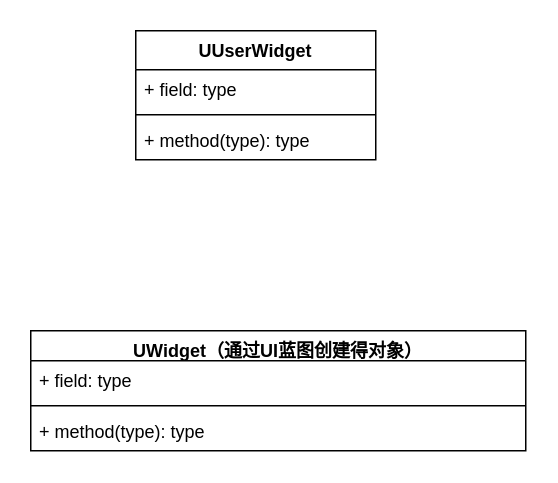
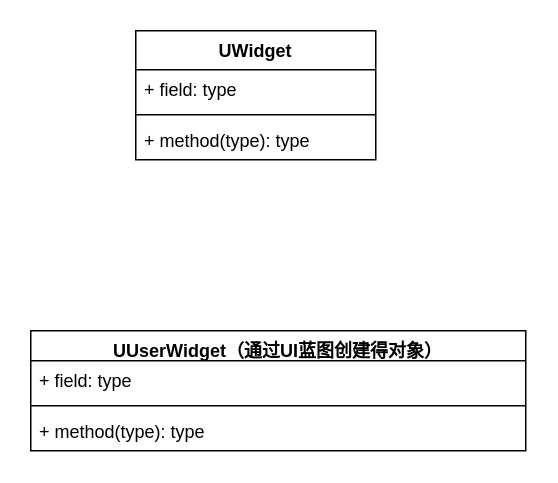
  <mxCell id="0" />
  <mxCell id="1" parent="0" />
- <mxCell id="2" value="UWidget&lt;span style=&quot;background-color: initial;&quot;&gt;（通过UI蓝图创建得对象）&lt;/span&gt;" style="swimlane;fontStyle=1;align=center;verticalAlign=top;childLayout=stackLayout;horizontal=1;startSize=20;horizontalStack=0;resizeParent=1;resizeParentMax=0;resizeLast=0;collapsible=1;marginBottom=0;whiteSpace=wrap;html=1;" vertex="1" parent="1"><mxGeometry x="20" y="220" width="330" height="80" as="geometry" /></mxCell>
+ <mxCell id="2" value="UUserWidget&lt;span style=&quot;background-color: initial;&quot;&gt;（通过UI蓝图创建得对象）&lt;/span&gt;" style="swimlane;fontStyle=1;align=center;verticalAlign=top;childLayout=stackLayout;horizontal=1;startSize=20;horizontalStack=0;resizeParent=1;resizeParentMax=0;resizeLast=0;collapsible=1;marginBottom=0;whiteSpace=wrap;html=1;" vertex="1" parent="1"><mxGeometry x="20" y="220" width="330" height="80" as="geometry" /></mxCell>
  <mxCell id="3" value="+ field: type" style="text;strokeColor=none;fillColor=none;align=left;verticalAlign=top;spacingLeft=4;spacingRight=4;overflow=hidden;rotatable=0;points=[[0,0.5],[1,0.5]];portConstraint=eastwest;whiteSpace=wrap;html=1;" vertex="1" parent="2"><mxGeometry y="20" width="330" height="26" as="geometry" /></mxCell>
  <mxCell id="4" value="" style="line;strokeWidth=1;fillColor=none;align=left;verticalAlign=middle;spacingTop=-1;spacingLeft=3;spacingRight=3;rotatable=0;labelPosition=right;points=[];portConstraint=eastwest;strokeColor=inherit;" vertex="1" parent="2"><mxGeometry y="46" width="330" height="8" as="geometry" /></mxCell>
  <mxCell id="5" value="+ method(type): type" style="text;strokeColor=none;fillColor=none;align=left;verticalAlign=top;spacingLeft=4;spacingRight=4;overflow=hidden;rotatable=0;points=[[0,0.5],[1,0.5]];portConstraint=eastwest;whiteSpace=wrap;html=1;" vertex="1" parent="2"><mxGeometry y="54" width="330" height="26" as="geometry" /></mxCell>
- <mxCell id="6" value="UUserWidget" style="swimlane;fontStyle=1;align=center;verticalAlign=top;childLayout=stackLayout;horizontal=1;startSize=26;horizontalStack=0;resizeParent=1;resizeParentMax=0;resizeLast=0;collapsible=1;marginBottom=0;whiteSpace=wrap;html=1;" vertex="1" parent="1"><mxGeometry x="90" y="20" width="160" height="86" as="geometry" /></mxCell>
+ <mxCell id="6" value="UWidget" style="swimlane;fontStyle=1;align=center;verticalAlign=top;childLayout=stackLayout;horizontal=1;startSize=26;horizontalStack=0;resizeParent=1;resizeParentMax=0;resizeLast=0;collapsible=1;marginBottom=0;whiteSpace=wrap;html=1;" vertex="1" parent="1"><mxGeometry x="90" y="20" width="160" height="86" as="geometry" /></mxCell>
  <mxCell id="7" value="+ field: type" style="text;strokeColor=none;fillColor=none;align=left;verticalAlign=top;spacingLeft=4;spacingRight=4;overflow=hidden;rotatable=0;points=[[0,0.5],[1,0.5]];portConstraint=eastwest;whiteSpace=wrap;html=1;" vertex="1" parent="6"><mxGeometry y="26" width="160" height="26" as="geometry" /></mxCell>
  <mxCell id="8" value="" style="line;strokeWidth=1;fillColor=none;align=left;verticalAlign=middle;spacingTop=-1;spacingLeft=3;spacingRight=3;rotatable=0;labelPosition=right;points=[];portConstraint=eastwest;strokeColor=inherit;" vertex="1" parent="6"><mxGeometry y="52" width="160" height="8" as="geometry" /></mxCell>
  <mxCell id="9" value="+ method(type): type" style="text;strokeColor=none;fillColor=none;align=left;verticalAlign=top;spacingLeft=4;spacingRight=4;overflow=hidden;rotatable=0;points=[[0,0.5],[1,0.5]];portConstraint=eastwest;whiteSpace=wrap;html=1;" vertex="1" parent="6"><mxGeometry y="60" width="160" height="26" as="geometry" /></mxCell>
